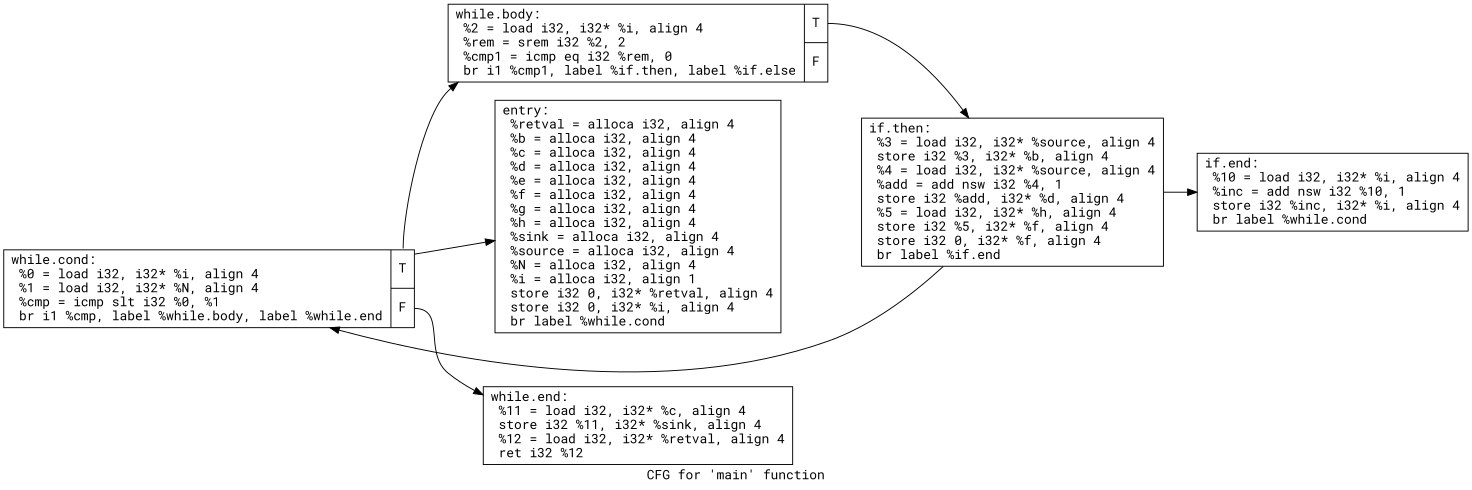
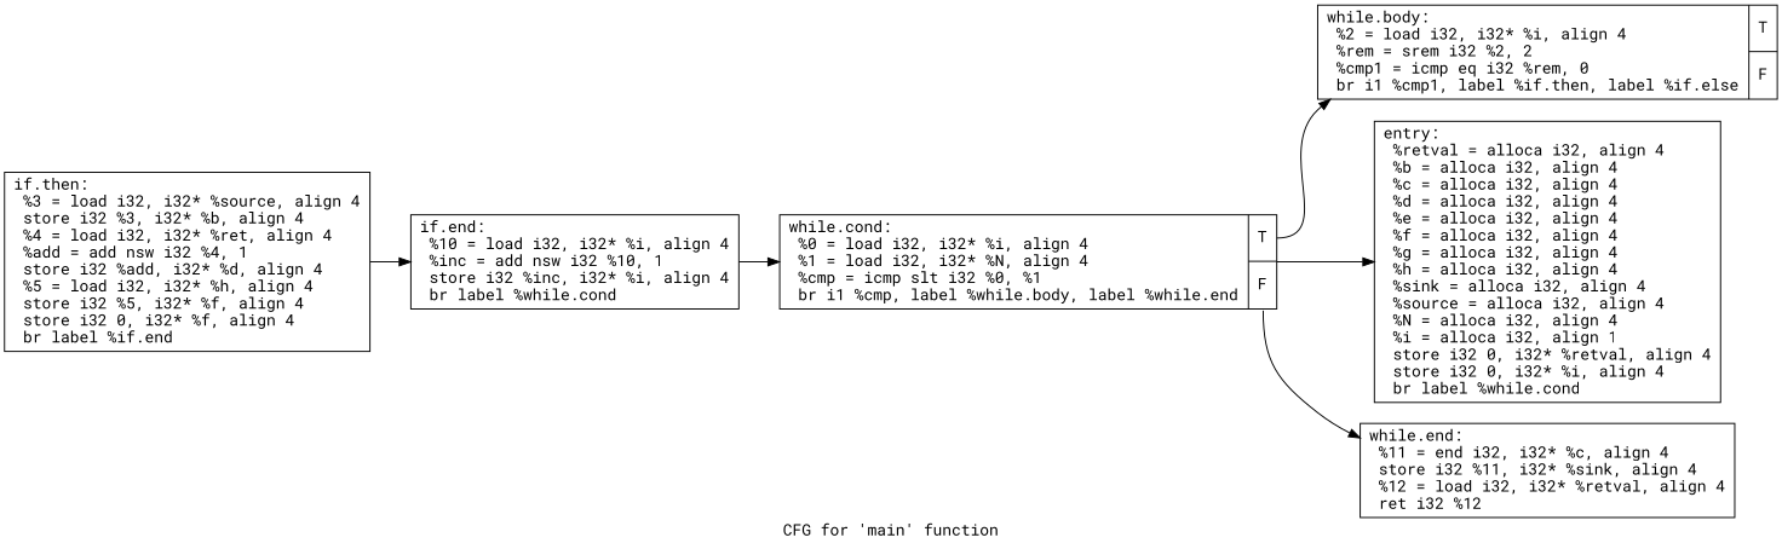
  digraph {
    fontname="Roboto Mono"
    label="CFG for 'main' function"
    rankdir=LR
    node [fontname="Roboto Mono" shape=record]
    edge [fontname="Roboto Mono"]
    n1 [label="{entry:\l  %retval = alloca i32, align 4\l  %b = alloca i32, align 4\l  %c = alloca i32, align 4\l  %d = alloca i32, align 4\l  %e = alloca i32, align 4\l  %f = alloca i32, align 4\l  %g = alloca i32, align 4\l  %h = alloca i32, align 4\l  %sink = alloca i32, align 4\l  %source = alloca i32, align 4\l  %N = alloca i32, align 4\l  %i = alloca i32, align 1\l  store i32 0, i32* %retval, align 4\l  store i32 0, i32* %i, align 4\l  br label %while.cond\l}"]
    n2 [label="{while.cond:                                       \l  %0 = load i32, i32* %i, align 4\l  %1 = load i32, i32* %N, align 4\l  %cmp = icmp slt i32 %0, %1\l  br i1 %cmp, label %while.body, label %while.end\l|{<s0>T|<s1>F}}"]
    n3 [label="{while.body:                                       \l  %2 = load i32, i32* %i, align 4\l  %rem = srem i32 %2, 2\l  %cmp1 = icmp eq i32 %rem, 0\l  br i1 %cmp1, label %if.then, label %if.else\l|{<s0>T|<s1>F}}"]
-   n4 [label="{while.end:                                        \l  %11 = load i32, i32* %c, align 4\l  store i32 %11, i32* %sink, align 4\l  %12 = load i32, i32* %retval, align 4\l  ret i32 %12\l}"]
-   n5 [label="{if.then:                                          \l  %3 = load i32, i32* %source, align 4\l  store i32 %3, i32* %b, align 4\l  %4 = load i32, i32* %source, align 4\l  %add = add nsw i32 %4, 1\l  store i32 %add, i32* %d, align 4\l  %5 = load i32, i32* %h, align 4\l  store i32 %5, i32* %f, align 4\l  store i32 0, i32* %f, align 4\l  br label %if.end\l}"]
+   n4 [label="{while.end:                                        \l  %11 = end i32, i32* %c, align 4\l  store i32 %11, i32* %sink, align 4\l  %12 = load i32, i32* %retval, align 4\l  ret i32 %12\l}"]
+   n5 [label="{if.then:                                          \l  %3 = load i32, i32* %source, align 4\l  store i32 %3, i32* %b, align 4\l  %4 = load i32, i32* %ret, align 4\l  %add = add nsw i32 %4, 1\l  store i32 %add, i32* %d, align 4\l  %5 = load i32, i32* %h, align 4\l  store i32 %5, i32* %f, align 4\l  store i32 0, i32* %f, align 4\l  br label %if.end\l}"]
    n6 [label="{if.end:                                           \l  %10 = load i32, i32* %i, align 4\l  %inc = add nsw i32 %10, 1\l  store i32 %inc, i32* %i, align 4\l  br label %while.cond\l}"]
    n2 -> n1
    n2 -> n3 [tailport=s0]
    n2 -> n4 [tailport=s1]
-   n3 -> n5 [tailport=s0]
    n5 -> n6
-   n5 -> n2
+   n6 -> n2
  }
